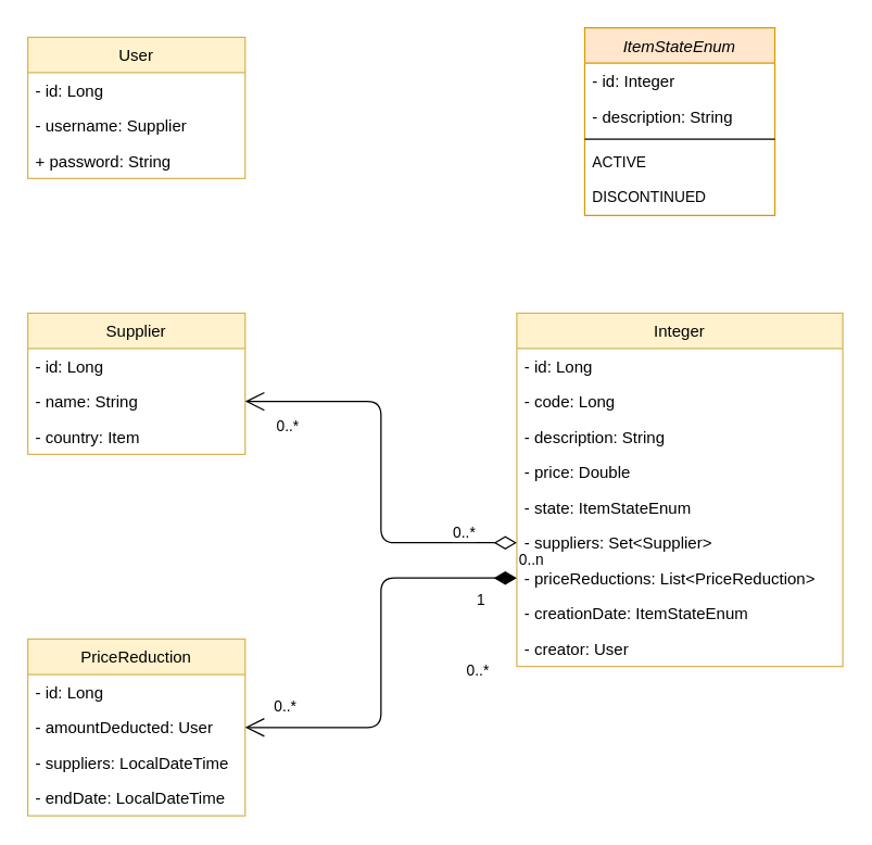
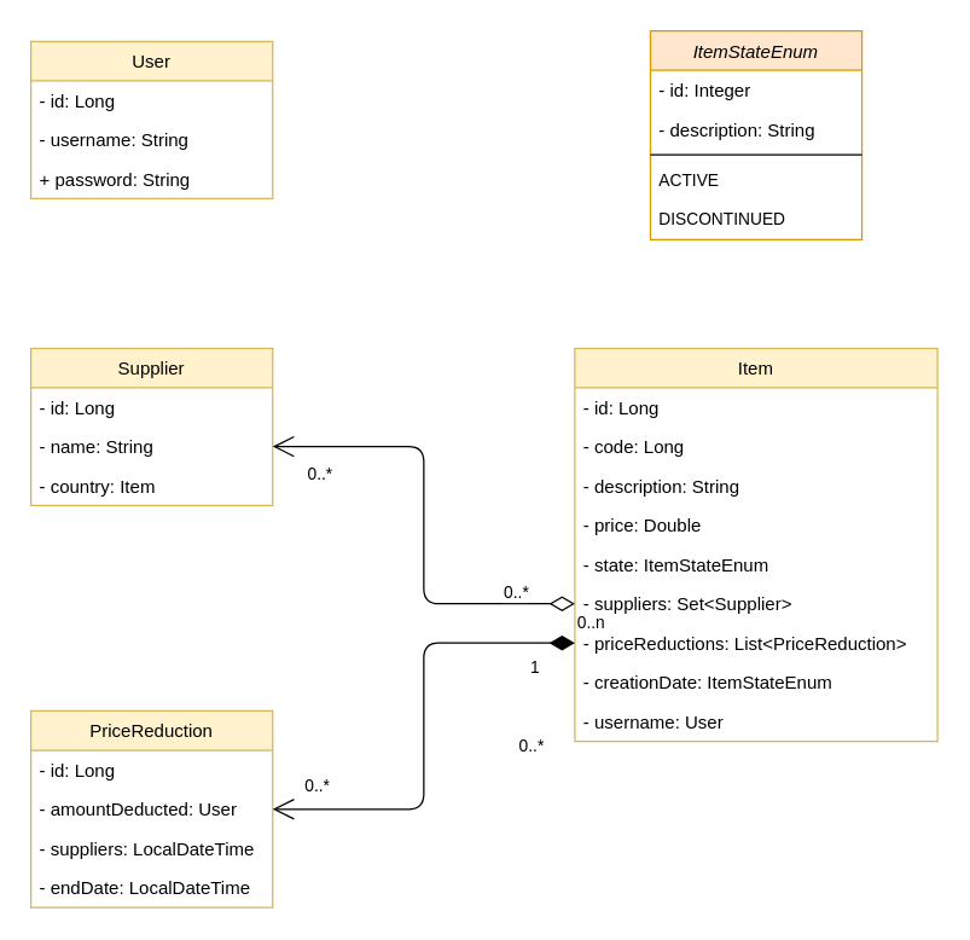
  <mxCell id="0" />
  <mxCell id="1" parent="0" />
- <mxCell id="2" value="Integer" style="swimlane;fontStyle=0;childLayout=stackLayout;horizontal=1;startSize=26;fillColor=#fff2cc;horizontalStack=0;resizeParent=1;resizeParentMax=0;resizeLast=0;collapsible=1;marginBottom=0;strokeColor=#d6b656;" vertex="1" parent="1"><mxGeometry x="380" y="230" width="240" height="260" as="geometry" /></mxCell>
+ <mxCell id="2" value="Item" style="swimlane;fontStyle=0;childLayout=stackLayout;horizontal=1;startSize=26;fillColor=#fff2cc;horizontalStack=0;resizeParent=1;resizeParentMax=0;resizeLast=0;collapsible=1;marginBottom=0;strokeColor=#d6b656;" vertex="1" parent="1"><mxGeometry x="380" y="230" width="240" height="260" as="geometry" /></mxCell>
  <mxCell id="3" value="- id: Long" style="text;strokeColor=none;fillColor=none;align=left;verticalAlign=top;spacingLeft=4;spacingRight=4;overflow=hidden;rotatable=0;points=[[0,0.5],[1,0.5]];portConstraint=eastwest;" vertex="1" parent="2"><mxGeometry y="26" width="240" height="26" as="geometry" /></mxCell>
  <mxCell id="4" value="- code: Long" style="text;strokeColor=none;fillColor=none;align=left;verticalAlign=top;spacingLeft=4;spacingRight=4;overflow=hidden;rotatable=0;points=[[0,0.5],[1,0.5]];portConstraint=eastwest;" vertex="1" parent="2"><mxGeometry y="52" width="240" height="26" as="geometry" /></mxCell>
  <mxCell id="5" value="- description: String" style="text;strokeColor=none;fillColor=none;align=left;verticalAlign=top;spacingLeft=4;spacingRight=4;overflow=hidden;rotatable=0;points=[[0,0.5],[1,0.5]];portConstraint=eastwest;" vertex="1" parent="2"><mxGeometry y="78" width="240" height="26" as="geometry" /></mxCell>
  <mxCell id="6" value="- price: Double&#10;" style="text;strokeColor=none;fillColor=none;align=left;verticalAlign=top;spacingLeft=4;spacingRight=4;overflow=hidden;rotatable=0;points=[[0,0.5],[1,0.5]];portConstraint=eastwest;" vertex="1" parent="2"><mxGeometry y="104" width="240" height="26" as="geometry" /></mxCell>
  <mxCell id="7" value="- state: ItemStateEnum" style="text;strokeColor=none;fillColor=none;align=left;verticalAlign=top;spacingLeft=4;spacingRight=4;overflow=hidden;rotatable=0;points=[[0,0.5],[1,0.5]];portConstraint=eastwest;" vertex="1" parent="2"><mxGeometry y="130" width="240" height="26" as="geometry" /></mxCell>
  <mxCell id="8" value="- suppliers: Set&lt;Supplier&gt;" style="text;strokeColor=none;fillColor=none;align=left;verticalAlign=top;spacingLeft=4;spacingRight=4;overflow=hidden;rotatable=0;points=[[0,0.5],[1,0.5]];portConstraint=eastwest;" vertex="1" parent="2"><mxGeometry y="156" width="240" height="26" as="geometry" /></mxCell>
  <mxCell id="9" value="- priceReductions: List&lt;PriceReduction&gt;" style="text;strokeColor=none;fillColor=none;align=left;verticalAlign=top;spacingLeft=4;spacingRight=4;overflow=hidden;rotatable=0;points=[[0,0.5],[1,0.5]];portConstraint=eastwest;" vertex="1" parent="2"><mxGeometry y="182" width="240" height="26" as="geometry" /></mxCell>
  <mxCell id="10" value="- creationDate: ItemStateEnum" style="text;strokeColor=none;fillColor=none;align=left;verticalAlign=top;spacingLeft=4;spacingRight=4;overflow=hidden;rotatable=0;points=[[0,0.5],[1,0.5]];portConstraint=eastwest;" vertex="1" parent="2"><mxGeometry y="208" width="240" height="26" as="geometry" /></mxCell>
- <mxCell id="11" value="- creator: User" style="text;strokeColor=none;fillColor=none;align=left;verticalAlign=top;spacingLeft=4;spacingRight=4;overflow=hidden;rotatable=0;points=[[0,0.5],[1,0.5]];portConstraint=eastwest;" vertex="1" parent="2"><mxGeometry y="234" width="240" height="26" as="geometry" /></mxCell>
+ <mxCell id="11" value="- username: User" style="text;strokeColor=none;fillColor=none;align=left;verticalAlign=top;spacingLeft=4;spacingRight=4;overflow=hidden;rotatable=0;points=[[0,0.5],[1,0.5]];portConstraint=eastwest;" vertex="1" parent="2"><mxGeometry y="234" width="240" height="26" as="geometry" /></mxCell>
  <mxCell id="12" value="ItemStateEnum" style="swimlane;fontStyle=2;childLayout=stackLayout;horizontal=1;startSize=26;fillColor=#ffe6cc;horizontalStack=0;resizeParent=1;resizeParentMax=0;resizeLast=0;collapsible=1;marginBottom=0;strokeColor=#d79b00;" vertex="1" parent="1"><mxGeometry x="430" y="20" width="140" height="138" as="geometry" /></mxCell>
  <mxCell id="13" value="- id: Integer" style="text;strokeColor=none;fillColor=none;align=left;verticalAlign=top;spacingLeft=4;spacingRight=4;overflow=hidden;rotatable=0;points=[[0,0.5],[1,0.5]];portConstraint=eastwest;" vertex="1" parent="12"><mxGeometry y="26" width="140" height="26" as="geometry" /></mxCell>
  <mxCell id="14" value="- description: String" style="text;strokeColor=none;fillColor=none;align=left;verticalAlign=top;spacingLeft=4;spacingRight=4;overflow=hidden;rotatable=0;points=[[0,0.5],[1,0.5]];portConstraint=eastwest;" vertex="1" parent="12"><mxGeometry y="52" width="140" height="26" as="geometry" /></mxCell>
  <mxCell id="15" value="" style="line;strokeWidth=1;fillColor=none;align=left;verticalAlign=middle;spacingTop=-1;spacingLeft=3;spacingRight=3;rotatable=0;labelPosition=right;points=[];portConstraint=eastwest;fontSize=11;" vertex="1" parent="12"><mxGeometry y="78" width="140" height="8" as="geometry" /></mxCell>
  <mxCell id="16" value="ACTIVE" style="text;strokeColor=none;fillColor=none;align=left;verticalAlign=top;spacingLeft=4;spacingRight=4;overflow=hidden;rotatable=0;points=[[0,0.5],[1,0.5]];portConstraint=eastwest;fontSize=11;" vertex="1" parent="12"><mxGeometry y="86" width="140" height="26" as="geometry" /></mxCell>
  <mxCell id="17" value="DISCONTINUED" style="text;strokeColor=none;fillColor=none;align=left;verticalAlign=top;spacingLeft=4;spacingRight=4;overflow=hidden;rotatable=0;points=[[0,0.5],[1,0.5]];portConstraint=eastwest;fontSize=11;" vertex="1" parent="12"><mxGeometry y="112" width="140" height="26" as="geometry" /></mxCell>
  <mxCell id="18" value="Supplier" style="swimlane;fontStyle=0;childLayout=stackLayout;horizontal=1;startSize=26;fillColor=#fff2cc;horizontalStack=0;resizeParent=1;resizeParentMax=0;resizeLast=0;collapsible=1;marginBottom=0;strokeColor=#d6b656;" vertex="1" parent="1"><mxGeometry x="20" y="230" width="160" height="104" as="geometry" /></mxCell>
  <mxCell id="19" value="- id: Long" style="text;strokeColor=none;fillColor=none;align=left;verticalAlign=top;spacingLeft=4;spacingRight=4;overflow=hidden;rotatable=0;points=[[0,0.5],[1,0.5]];portConstraint=eastwest;" vertex="1" parent="18"><mxGeometry y="26" width="160" height="26" as="geometry" /></mxCell>
  <mxCell id="20" value="- name: String" style="text;strokeColor=none;fillColor=none;align=left;verticalAlign=top;spacingLeft=4;spacingRight=4;overflow=hidden;rotatable=0;points=[[0,0.5],[1,0.5]];portConstraint=eastwest;" vertex="1" parent="18"><mxGeometry y="52" width="160" height="26" as="geometry" /></mxCell>
  <mxCell id="21" value="- country: Item" style="text;strokeColor=none;fillColor=none;align=left;verticalAlign=top;spacingLeft=4;spacingRight=4;overflow=hidden;rotatable=0;points=[[0,0.5],[1,0.5]];portConstraint=eastwest;" vertex="1" parent="18"><mxGeometry y="78" width="160" height="26" as="geometry" /></mxCell>
  <mxCell id="22" value="PriceReduction" style="swimlane;fontStyle=0;childLayout=stackLayout;horizontal=1;startSize=26;fillColor=#fff2cc;horizontalStack=0;resizeParent=1;resizeParentMax=0;resizeLast=0;collapsible=1;marginBottom=0;strokeColor=#d6b656;" vertex="1" parent="1"><mxGeometry x="20" y="470" width="160" height="130" as="geometry" /></mxCell>
  <mxCell id="23" value="- id: Long" style="text;strokeColor=none;fillColor=none;align=left;verticalAlign=top;spacingLeft=4;spacingRight=4;overflow=hidden;rotatable=0;points=[[0,0.5],[1,0.5]];portConstraint=eastwest;" vertex="1" parent="22"><mxGeometry y="26" width="160" height="26" as="geometry" /></mxCell>
  <mxCell id="24" value="- amountDeducted: User" style="text;strokeColor=none;fillColor=none;align=left;verticalAlign=top;spacingLeft=4;spacingRight=4;overflow=hidden;rotatable=0;points=[[0,0.5],[1,0.5]];portConstraint=eastwest;" vertex="1" parent="22"><mxGeometry y="52" width="160" height="26" as="geometry" /></mxCell>
  <mxCell id="25" value="- suppliers: LocalDateTime" style="text;strokeColor=none;fillColor=none;align=left;verticalAlign=top;spacingLeft=4;spacingRight=4;overflow=hidden;rotatable=0;points=[[0,0.5],[1,0.5]];portConstraint=eastwest;" vertex="1" parent="22"><mxGeometry y="78" width="160" height="26" as="geometry" /></mxCell>
  <mxCell id="26" value="- endDate: LocalDateTime" style="text;strokeColor=none;fillColor=none;align=left;verticalAlign=top;spacingLeft=4;spacingRight=4;overflow=hidden;rotatable=0;points=[[0,0.5],[1,0.5]];portConstraint=eastwest;" vertex="1" parent="22"><mxGeometry y="104" width="160" height="26" as="geometry" /></mxCell>
  <mxCell id="27" value="User" style="swimlane;fontStyle=0;childLayout=stackLayout;horizontal=1;startSize=26;fillColor=#fff2cc;horizontalStack=0;resizeParent=1;resizeParentMax=0;resizeLast=0;collapsible=1;marginBottom=0;strokeColor=#d6b656;" vertex="1" parent="1"><mxGeometry x="20" y="27" width="160" height="104" as="geometry" /></mxCell>
  <mxCell id="28" value="- id: Long" style="text;strokeColor=none;fillColor=none;align=left;verticalAlign=top;spacingLeft=4;spacingRight=4;overflow=hidden;rotatable=0;points=[[0,0.5],[1,0.5]];portConstraint=eastwest;" vertex="1" parent="27"><mxGeometry y="26" width="160" height="26" as="geometry" /></mxCell>
- <mxCell id="29" value="- username: Supplier" style="text;strokeColor=none;fillColor=none;align=left;verticalAlign=top;spacingLeft=4;spacingRight=4;overflow=hidden;rotatable=0;points=[[0,0.5],[1,0.5]];portConstraint=eastwest;" vertex="1" parent="27"><mxGeometry y="52" width="160" height="26" as="geometry" /></mxCell>
+ <mxCell id="29" value="- username: String" style="text;strokeColor=none;fillColor=none;align=left;verticalAlign=top;spacingLeft=4;spacingRight=4;overflow=hidden;rotatable=0;points=[[0,0.5],[1,0.5]];portConstraint=eastwest;" vertex="1" parent="27"><mxGeometry y="52" width="160" height="26" as="geometry" /></mxCell>
  <mxCell id="30" value="+ password: String" style="text;strokeColor=none;fillColor=none;align=left;verticalAlign=top;spacingLeft=4;spacingRight=4;overflow=hidden;rotatable=0;points=[[0,0.5],[1,0.5]];portConstraint=eastwest;" vertex="1" parent="27"><mxGeometry y="78" width="160" height="26" as="geometry" /></mxCell>
  <mxCell id="31" value="1" style="endArrow=open;html=1;endSize=12;startArrow=diamondThin;startSize=14;startFill=1;edgeStyle=orthogonalEdgeStyle;align=left;verticalAlign=bottom;entryX=1;entryY=0.5;entryDx=0;entryDy=0;" edge="1" parent="1" source="9" target="24"><mxGeometry x="-0.8" y="25" relative="1" as="geometry"><mxPoint x="260" y="310" as="sourcePoint" /><mxPoint x="420" y="310" as="targetPoint" /><mxPoint as="offset" /></mxGeometry></mxCell>
  <mxCell id="32" value="0..*" style="text;html=1;strokeColor=none;fillColor=none;align=center;verticalAlign=middle;whiteSpace=wrap;rounded=0;fontSize=11;" vertex="1" parent="1"><mxGeometry x="190" y="510" width="40" height="20" as="geometry" /></mxCell>
  <mxCell id="33" value="" style="endArrow=open;html=1;endSize=12;startArrow=diamondThin;startSize=14;startFill=0;edgeStyle=orthogonalEdgeStyle;entryX=1;entryY=0.5;entryDx=0;entryDy=0;exitX=0;exitY=0.5;exitDx=0;exitDy=0;" edge="1" parent="1" source="8" target="20"><mxGeometry relative="1" as="geometry"><mxPoint x="260" y="310" as="sourcePoint" /><mxPoint x="420" y="310" as="targetPoint" /><mxPoint as="offset" /></mxGeometry></mxCell>
  <mxCell id="34" value="0..n" style="edgeLabel;resizable=0;html=1;align=left;verticalAlign=top;" connectable="0" vertex="1" parent="33"><mxGeometry x="-1" relative="1" as="geometry" /></mxCell>
  <mxCell id="35" value="0..*" style="edgeLabel;resizable=0;html=1;align=right;verticalAlign=top;" connectable="0" vertex="1" parent="33"><mxGeometry x="1" relative="1" as="geometry"><mxPoint x="40" y="5" as="offset" /></mxGeometry></mxCell>
  <mxCell id="36" value="0..*" style="edgeLabel;resizable=0;html=1;align=right;verticalAlign=top;" connectable="0" vertex="1" parent="1"><mxGeometry x="360" y="370" as="geometry"><mxPoint x="-10" y="9" as="offset" /></mxGeometry></mxCell>
  <mxCell id="37" value="0..*" style="edgeLabel;resizable=0;html=1;align=right;verticalAlign=top;" connectable="0" vertex="1" parent="1"><mxGeometry x="360" y="480" as="geometry" /></mxCell>
